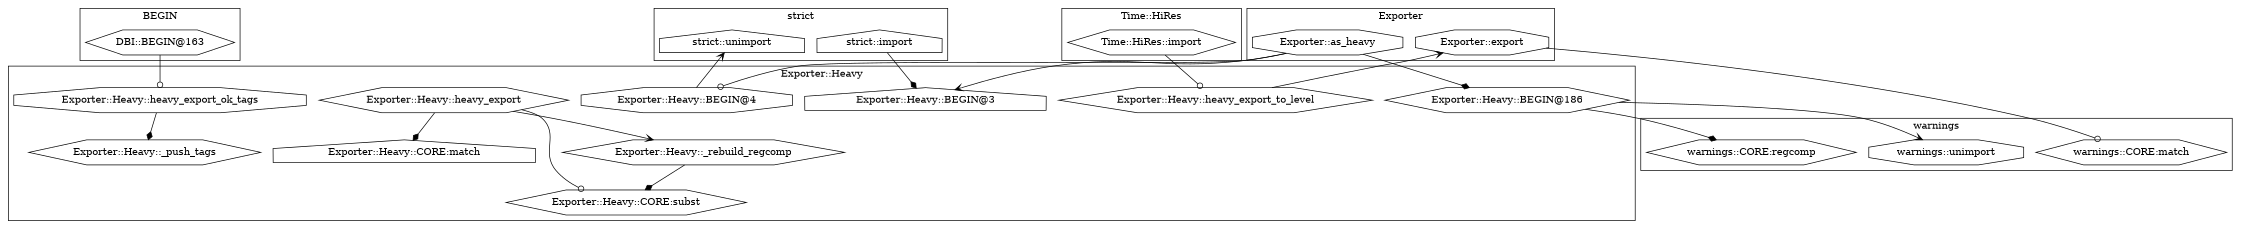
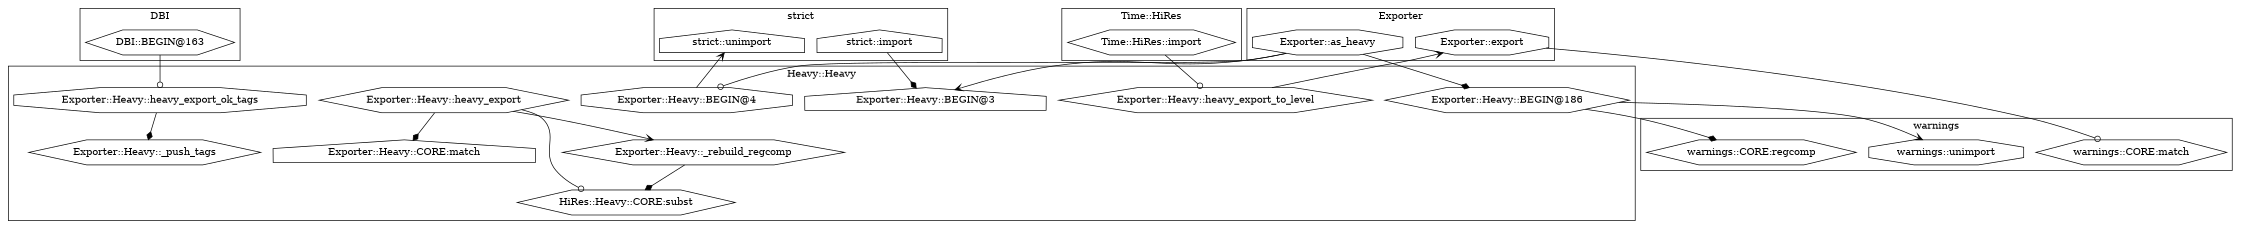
  digraph {
    node [shape=hexagon]
    edge [arrowhead=diamond]
    "warnings::unimport" [shape=octagon]
    "warnings::CORE:regcomp"
    "warnings::CORE:match"
    "DBI::BEGIN@163"
    "strict::import" [shape=house]
    "strict::unimport" [shape=house]
    "Exporter::Heavy::_push_tags"
    n8 [label="Exporter::Heavy::_rebuild_regcomp"]
    "Exporter::Heavy::BEGIN@186"
-   "Exporter::Heavy::CORE:subst"
+   "Exporter::Heavy::CORE:subst" [label="HiRes::Heavy::CORE:subst"]
    "Exporter::Heavy::heavy_export_ok_tags" [shape=octagon]
    "Exporter::Heavy::heavy_export_to_level"
    "Exporter::Heavy::BEGIN@4" [shape=octagon]
    "Exporter::Heavy::CORE:match" [shape=house]
    "Exporter::Heavy::heavy_export"
    "Exporter::Heavy::BEGIN@3" [shape=house]
    "Time::HiRes::import"
    "Exporter::as_heavy" [shape=octagon]
    "Exporter::export" [shape=octagon]
    subgraph cluster_1 {
      label=warnings
      "warnings::unimport"
      "warnings::CORE:regcomp"
      "warnings::CORE:match"
    }
    subgraph cluster_2 {
-     label=BEGIN
+     label=DBI
      "DBI::BEGIN@163"
    }
    subgraph cluster_3 {
      label="strict"
      "strict::import"
      "strict::unimport"
    }
    subgraph cluster_4 {
-     label="Exporter::Heavy"
+     label="Heavy::Heavy"
      "Exporter::Heavy::_push_tags"
      n8
      "Exporter::Heavy::BEGIN@186"
      "Exporter::Heavy::CORE:subst"
      "Exporter::Heavy::heavy_export_ok_tags"
      "Exporter::Heavy::heavy_export_to_level"
      "Exporter::Heavy::BEGIN@4"
      "Exporter::Heavy::CORE:match"
      "Exporter::Heavy::heavy_export"
      "Exporter::Heavy::BEGIN@3"
    }
    subgraph cluster_5 {
      label="Time::HiRes"
      "Time::HiRes::import"
    }
    subgraph cluster_6 {
      label=Exporter
      "Exporter::as_heavy"
      "Exporter::export"
    }
    "DBI::BEGIN@163" -> "Exporter::Heavy::heavy_export_ok_tags" [arrowhead=odot]
    "strict::import" -> "Exporter::Heavy::BEGIN@3"
    n8 -> "Exporter::Heavy::CORE:subst"
    "Exporter::Heavy::BEGIN@186" -> "warnings::unimport" [arrowhead=vee]
    "Exporter::Heavy::BEGIN@186" -> "warnings::CORE:regcomp"
    "Exporter::Heavy::heavy_export_ok_tags" -> "Exporter::Heavy::_push_tags"
    "Exporter::Heavy::heavy_export_to_level" -> "Exporter::export" [arrowhead=vee]
    "Exporter::Heavy::BEGIN@4" -> "strict::unimport" [arrowhead=vee]
    "Exporter::Heavy::heavy_export" -> n8 [arrowhead=vee]
    "Exporter::Heavy::heavy_export" -> "Exporter::Heavy::CORE:subst" [arrowhead=odot]
    "Exporter::Heavy::heavy_export" -> "Exporter::Heavy::CORE:match"
    "Time::HiRes::import" -> "Exporter::Heavy::heavy_export_to_level" [arrowhead=odot]
    "Exporter::as_heavy" -> "Exporter::Heavy::BEGIN@186"
    "Exporter::as_heavy" -> "Exporter::Heavy::BEGIN@4" [arrowhead=odot]
    "Exporter::as_heavy" -> "Exporter::Heavy::BEGIN@3" [arrowhead=vee]
    "Exporter::export" -> "warnings::CORE:match" [arrowhead=odot]
  }
